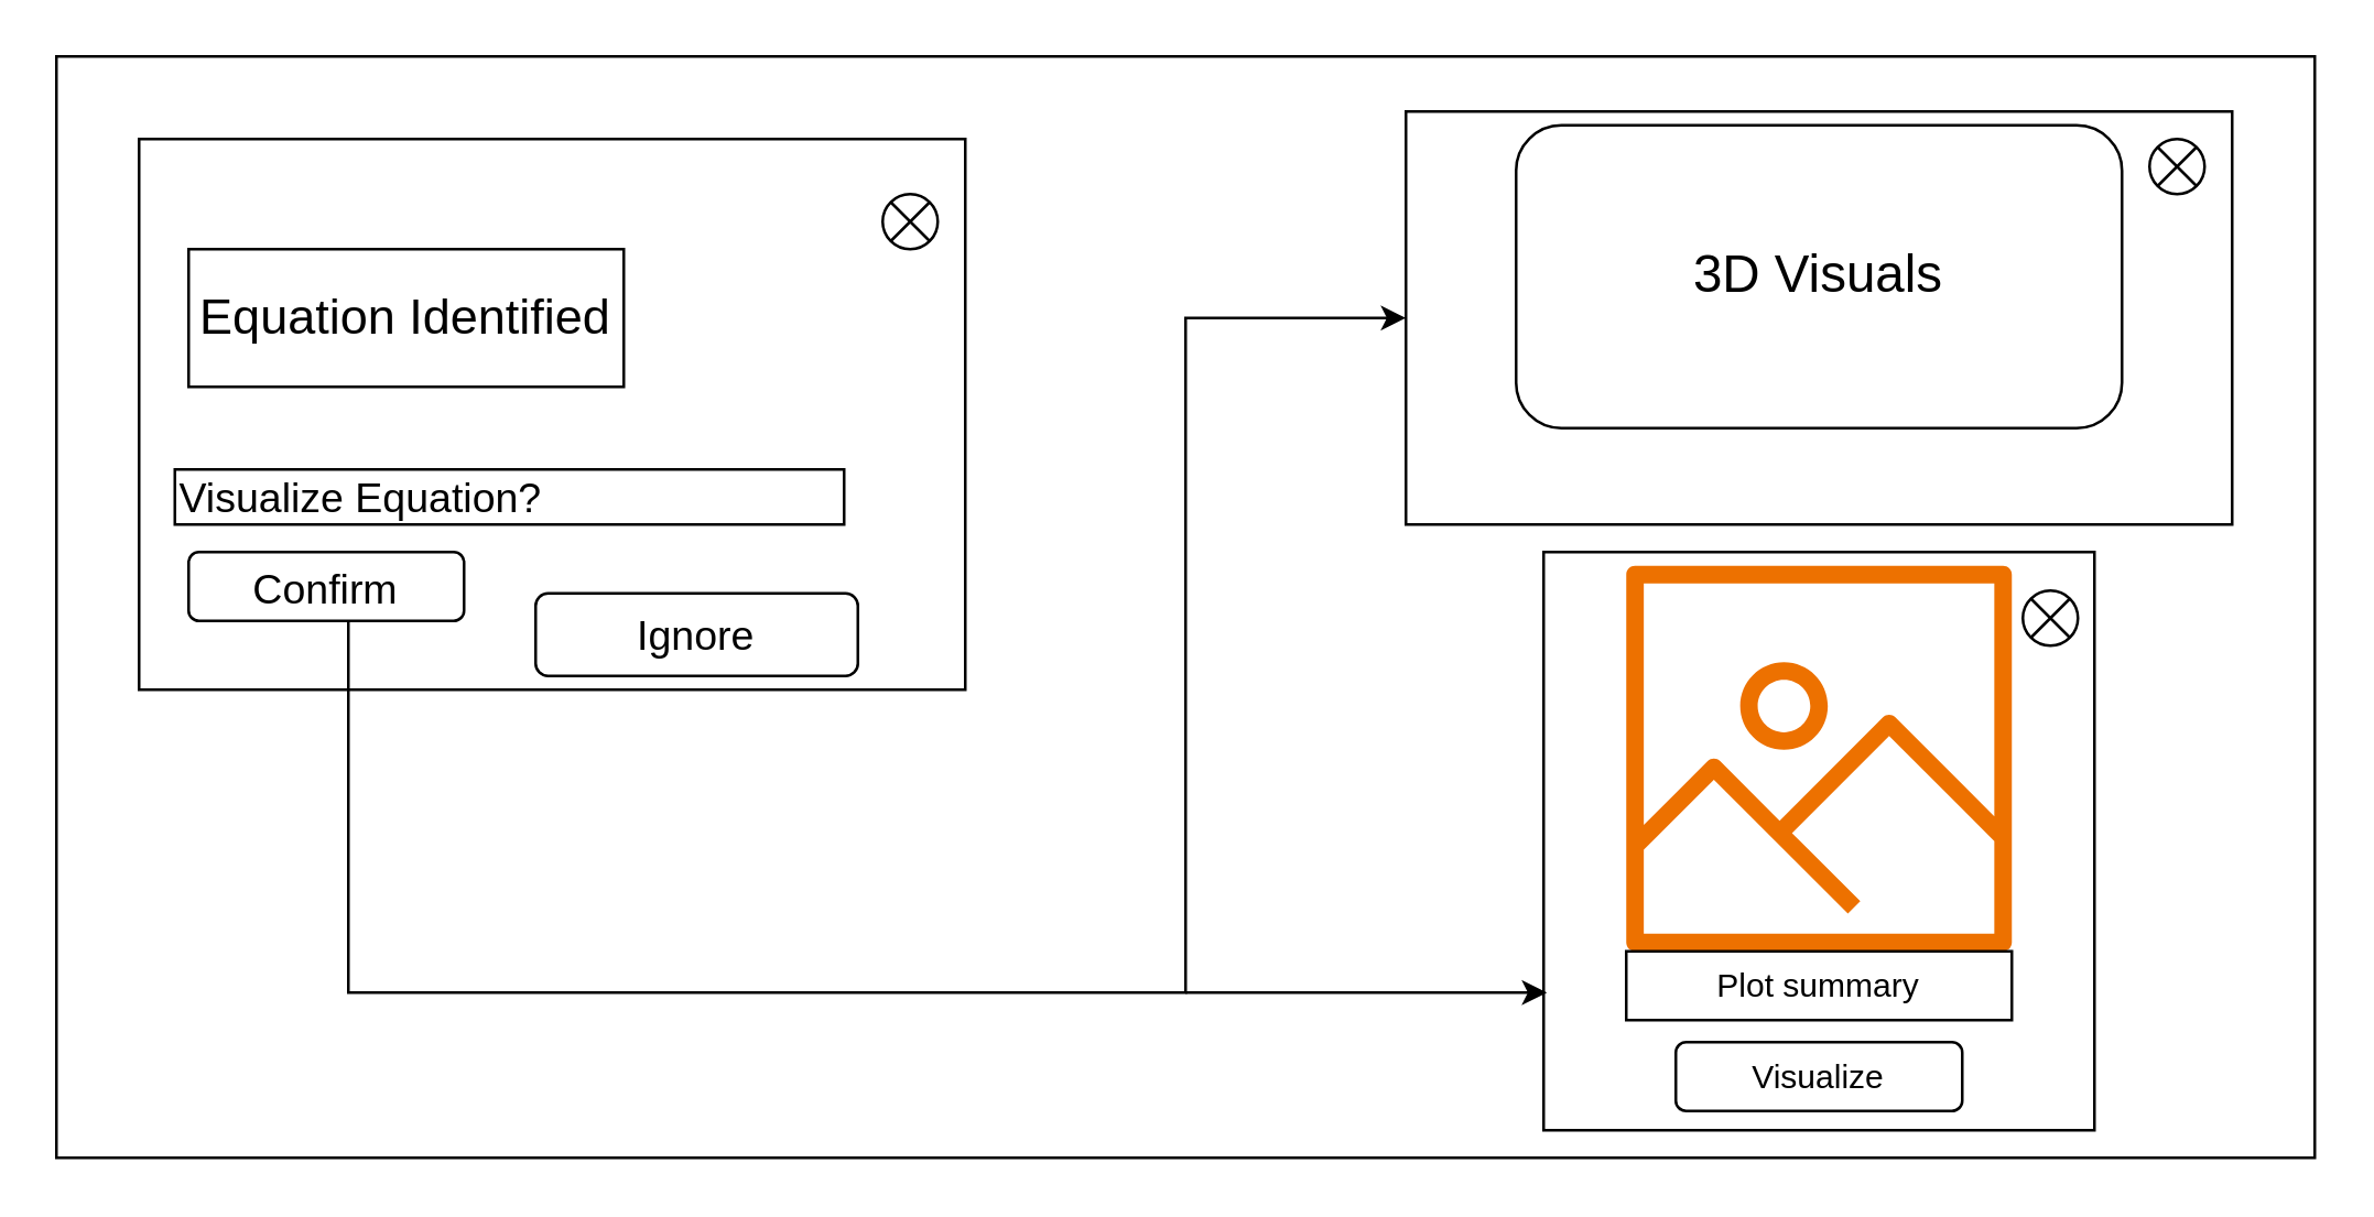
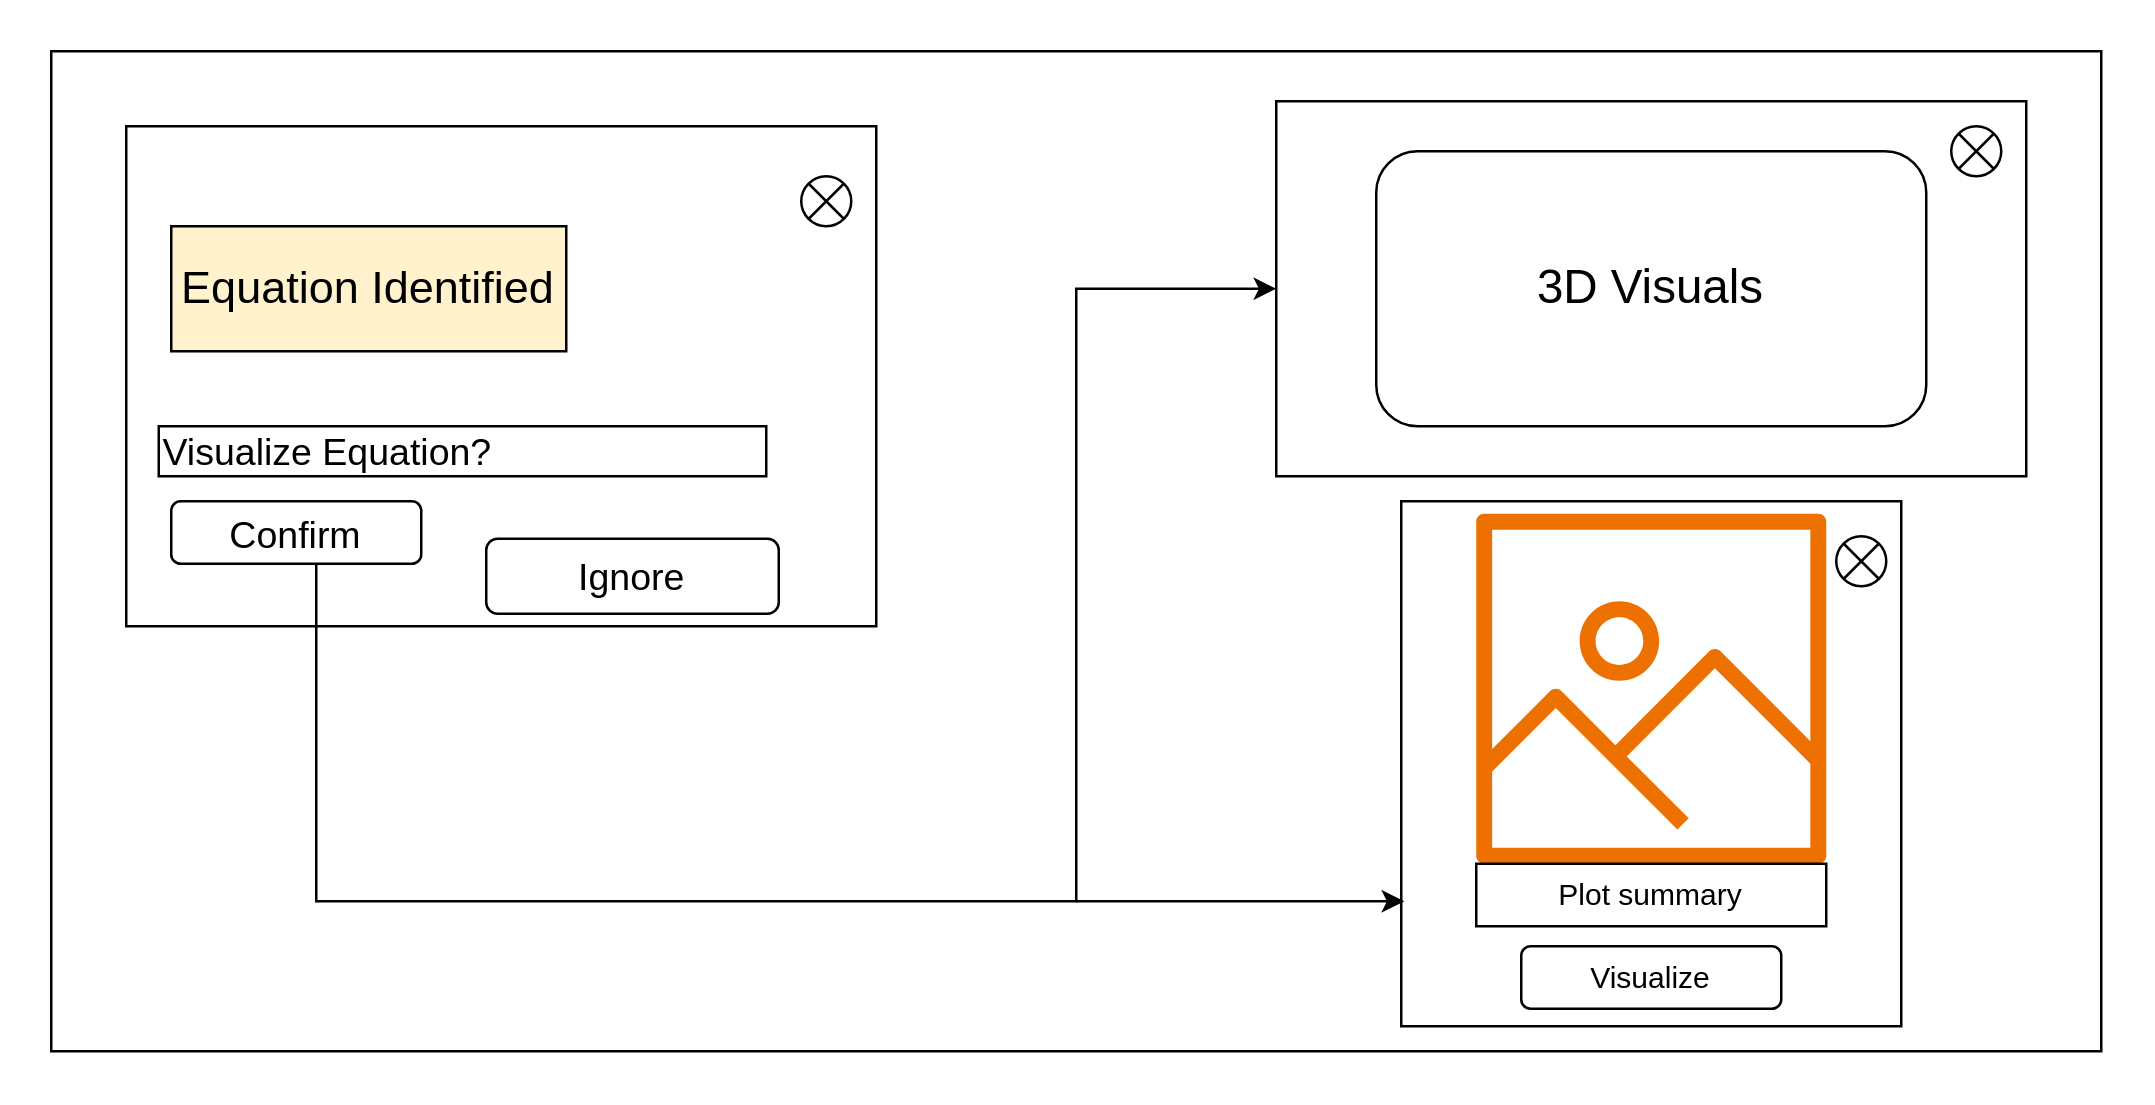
  <mxCell id="0" />
  <mxCell id="1" parent="0" />
  <mxCell id="2" value="" style="rounded=0;whiteSpace=wrap;html=1;fillColor=#ffffff;shadow=0;" vertex="1" parent="1"><mxGeometry x="20" y="20" width="820" height="400" as="geometry" /></mxCell>
  <mxCell id="3" value="" style="rounded=0;whiteSpace=wrap;html=1;" parent="1" vertex="1"><mxGeometry x="50" y="50" width="300" height="200" as="geometry" /></mxCell>
- <mxCell id="4" value="&lt;font style=&quot;font-size: 18px;&quot;&gt;Equation Identified&lt;/font&gt;" style="rounded=0;whiteSpace=wrap;html=1;" parent="1" vertex="1"><mxGeometry x="68" y="90" width="158" height="50" as="geometry" /></mxCell>
+ <mxCell id="4" value="&lt;font style=&quot;font-size: 18px;&quot;&gt;Equation Identified&lt;/font&gt;" style="rounded=0;whiteSpace=wrap;html=1;fillColor=#fff2cc;" parent="1" vertex="1"><mxGeometry x="68" y="90" width="158" height="50" as="geometry" /></mxCell>
  <mxCell id="5" value="" style="shape=sumEllipse;perimeter=ellipsePerimeter;whiteSpace=wrap;html=1;backgroundOutline=1;" parent="1" vertex="1"><mxGeometry x="320" y="70" width="20" height="20" as="geometry" /></mxCell>
  <mxCell id="6" style="edgeStyle=orthogonalEdgeStyle;rounded=0;orthogonalLoop=1;jettySize=auto;html=1;entryX=0;entryY=0.5;entryDx=0;entryDy=0;" parent="1" source="7" target="15" edge="1"><mxGeometry relative="1" as="geometry"><Array as="points"><mxPoint x="126" y="280" /><mxPoint x="126" y="360" /><mxPoint x="430" y="360" /><mxPoint x="430" y="115" /></Array></mxGeometry></mxCell>
  <mxCell id="7" value="&lt;font style=&quot;font-size: 15px;&quot;&gt;Confirm&lt;/font&gt;" style="rounded=1;whiteSpace=wrap;html=1;" parent="1" vertex="1"><mxGeometry x="68" y="200" width="100" height="25" as="geometry" /></mxCell>
  <mxCell id="8" value="&lt;span style=&quot;font-size: 15px;&quot;&gt;Visualize Equation?&lt;/span&gt;" style="rounded=0;whiteSpace=wrap;html=1;align=left;" parent="1" vertex="1"><mxGeometry x="63" y="170" width="243" height="20" as="geometry" /></mxCell>
  <mxCell id="9" value="&lt;font style=&quot;font-size: 15px;&quot;&gt;Ignore&lt;/font&gt;" style="rounded=1;whiteSpace=wrap;html=1;" parent="1" vertex="1"><mxGeometry x="194" y="215" width="117" height="30" as="geometry" /></mxCell>
  <mxCell id="10" value="" style="rounded=0;whiteSpace=wrap;html=1;" parent="1" vertex="1"><mxGeometry x="560" y="200" width="200" height="210" as="geometry" /></mxCell>
  <mxCell id="11" value="" style="sketch=0;outlineConnect=0;fontColor=#232F3E;gradientColor=none;fillColor=#ED7100;strokeColor=none;dashed=0;verticalLabelPosition=bottom;verticalAlign=top;align=center;html=1;fontSize=12;fontStyle=0;aspect=fixed;pointerEvents=1;shape=mxgraph.aws4.container_registry_image;" parent="1" vertex="1"><mxGeometry x="590" y="205" width="140" height="140" as="geometry" /></mxCell>
  <mxCell id="12" value="Plot summary" style="rounded=0;whiteSpace=wrap;html=1;" parent="1" vertex="1"><mxGeometry x="590" y="345" width="140" height="25" as="geometry" /></mxCell>
  <mxCell id="13" value="" style="shape=sumEllipse;perimeter=ellipsePerimeter;whiteSpace=wrap;html=1;backgroundOutline=1;" parent="1" vertex="1"><mxGeometry x="734" y="214" width="20" height="20" as="geometry" /></mxCell>
  <mxCell id="14" value="Visualize" style="rounded=1;whiteSpace=wrap;html=1;" parent="1" vertex="1"><mxGeometry x="608" y="378" width="104" height="25" as="geometry" /></mxCell>
  <mxCell id="15" value="" style="rounded=0;whiteSpace=wrap;html=1;" parent="1" vertex="1"><mxGeometry x="510" y="40" width="300" height="150" as="geometry" /></mxCell>
  <mxCell id="16" value="" style="shape=sumEllipse;perimeter=ellipsePerimeter;whiteSpace=wrap;html=1;backgroundOutline=1;" parent="1" vertex="1"><mxGeometry x="780" y="50" width="20" height="20" as="geometry" /></mxCell>
- <mxCell id="17" value="&lt;font style=&quot;font-size: 19px;&quot;&gt;3D Visuals&lt;/font&gt;" style="rounded=1;whiteSpace=wrap;html=1;" parent="1" vertex="1"><mxGeometry x="550" y="45" width="220" height="110" as="geometry" /></mxCell>
+ <mxCell id="17" value="&lt;font style=&quot;font-size: 19px;&quot;&gt;3D Visuals&lt;/font&gt;" style="rounded=1;whiteSpace=wrap;html=1;" parent="1" vertex="1"><mxGeometry x="550" y="60" width="220" height="110" as="geometry" /></mxCell>
  <mxCell id="18" value="" style="endArrow=classic;html=1;rounded=0;entryX=0.006;entryY=0.762;entryDx=0;entryDy=0;entryPerimeter=0;" parent="1" target="10" edge="1"><mxGeometry width="50" height="50" relative="1" as="geometry"><mxPoint x="430" y="360" as="sourcePoint" /><mxPoint x="520" y="230" as="targetPoint" /></mxGeometry></mxCell>
